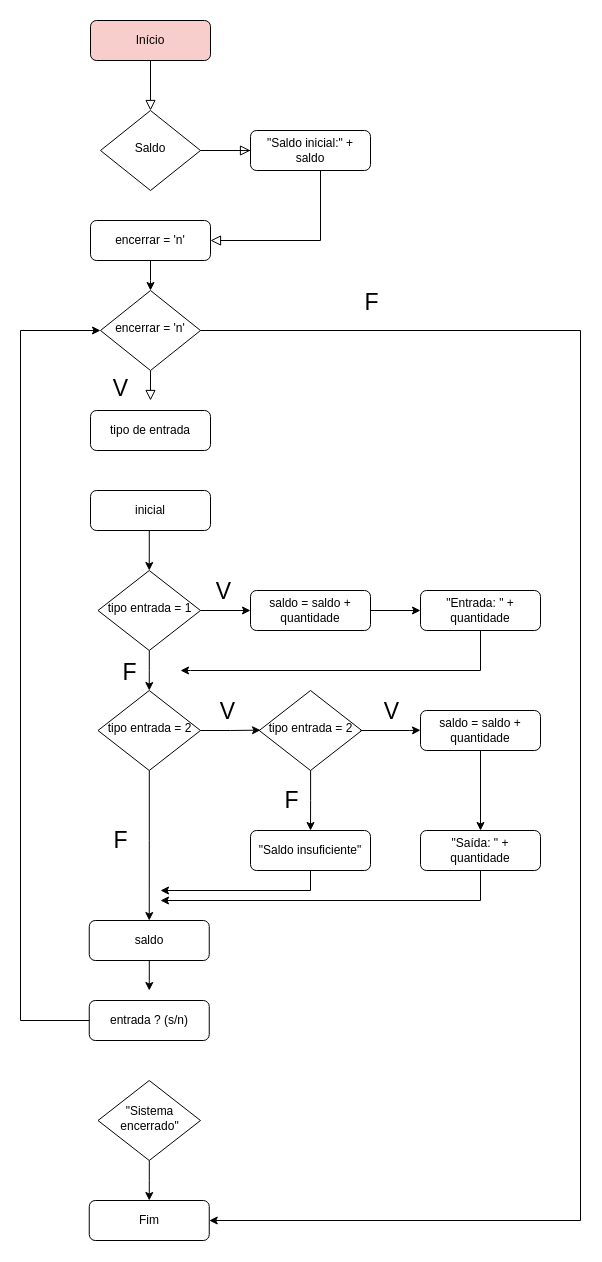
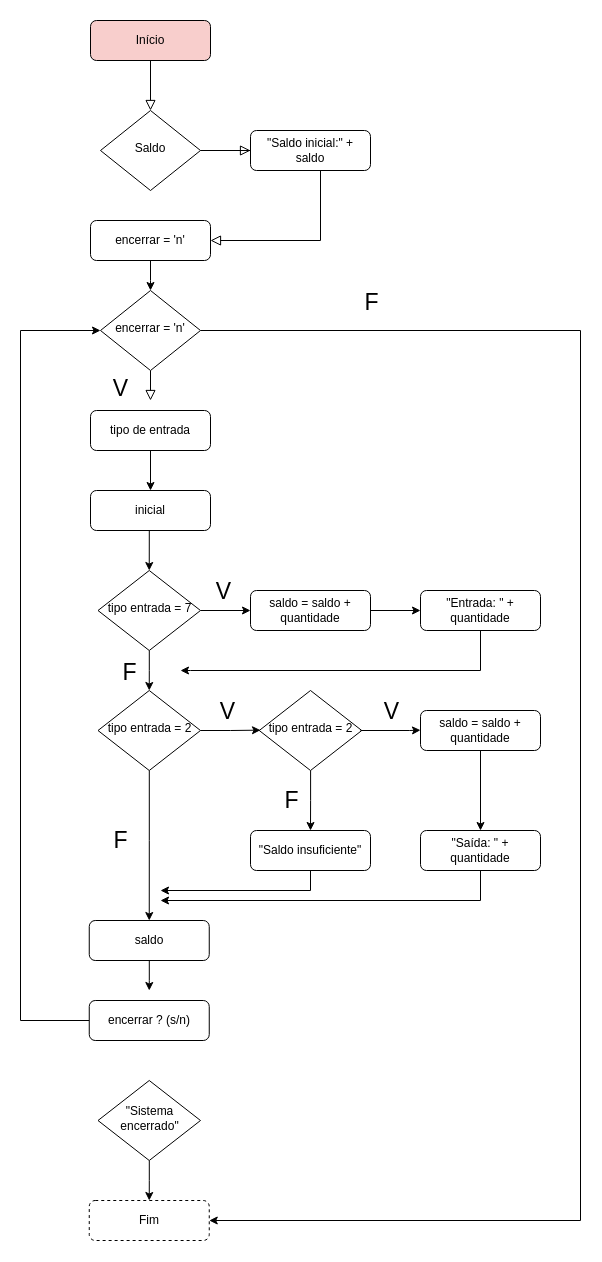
  <mxCell id="0" />
  <mxCell id="1" parent="0" />
  <mxCell id="2" value="" style="rounded=0;html=1;jettySize=auto;orthogonalLoop=1;fontSize=11;endArrow=block;endFill=0;endSize=8;strokeWidth=1;shadow=0;labelBackgroundColor=none;edgeStyle=orthogonalEdgeStyle;" parent="1" source="3" target="6" edge="1"><mxGeometry relative="1" as="geometry" /></mxCell>
  <mxCell id="3" value="Início" style="rounded=1;whiteSpace=wrap;html=1;fontSize=12;glass=0;strokeWidth=1;shadow=0;fillColor=#f8cecc;" parent="1" vertex="1"><mxGeometry x="90" y="20" width="120" height="40" as="geometry" /></mxCell>
  <mxCell id="4" value="" style="rounded=0;html=1;jettySize=auto;orthogonalLoop=1;fontSize=11;endArrow=block;endFill=0;endSize=8;strokeWidth=1;shadow=0;labelBackgroundColor=none;edgeStyle=orthogonalEdgeStyle;entryX=1;entryY=0.5;entryDx=0;entryDy=0;" parent="1" source="6" target="16" edge="1"><mxGeometry y="30" relative="1" as="geometry"><mxPoint as="offset" /><Array as="points"><mxPoint x="320" y="150" /><mxPoint x="320" y="240" /></Array></mxGeometry></mxCell>
  <mxCell id="5" value="" style="edgeStyle=orthogonalEdgeStyle;rounded=0;html=1;jettySize=auto;orthogonalLoop=1;fontSize=11;endArrow=block;endFill=0;endSize=8;strokeWidth=1;shadow=0;labelBackgroundColor=none;" parent="1" source="6" target="7" edge="1"><mxGeometry y="10" relative="1" as="geometry"><mxPoint as="offset" /></mxGeometry></mxCell>
  <mxCell id="6" value="Saldo" style="rhombus;whiteSpace=wrap;html=1;shadow=0;fontFamily=Helvetica;fontSize=12;align=center;strokeWidth=1;spacing=6;spacingTop=-4;" parent="1" vertex="1"><mxGeometry x="100" y="110" width="100" height="80" as="geometry" /></mxCell>
  <mxCell id="7" value="&quot;Saldo inicial:&quot; + saldo" style="rounded=1;whiteSpace=wrap;html=1;fontSize=12;glass=0;strokeWidth=1;shadow=0;" parent="1" vertex="1"><mxGeometry x="250" y="130" width="120" height="40" as="geometry" /></mxCell>
  <mxCell id="8" value="V" style="rounded=0;html=1;jettySize=auto;orthogonalLoop=1;fontSize=23;endArrow=block;endFill=0;endSize=8;strokeWidth=1;shadow=0;labelBackgroundColor=none;edgeStyle=orthogonalEdgeStyle;" parent="1" source="11" edge="1"><mxGeometry x="0.2" y="-30" relative="1" as="geometry"><mxPoint as="offset" /><mxPoint x="150" y="400" as="targetPoint" /></mxGeometry></mxCell>
  <mxCell id="9" style="edgeStyle=orthogonalEdgeStyle;rounded=0;orthogonalLoop=1;jettySize=auto;html=1;exitX=1;exitY=0.5;exitDx=0;exitDy=0;labelBorderColor=none;strokeWidth=1;fontSize=23;entryX=1;entryY=0.5;entryDx=0;entryDy=0;" edge="1" parent="1" source="11" target="49"><mxGeometry relative="1" as="geometry"><mxPoint x="570" y="1220" as="targetPoint" /><Array as="points"><mxPoint x="580" y="330" /><mxPoint x="580" y="1220" /></Array></mxGeometry></mxCell>
  <mxCell id="10" value="F" style="edgeLabel;html=1;align=center;verticalAlign=middle;resizable=0;points=[];fontSize=23;" vertex="1" connectable="0" parent="9"><mxGeometry x="0.022" y="3" relative="1" as="geometry"><mxPoint x="-213" y="-488" as="offset" /></mxGeometry></mxCell>
  <mxCell id="11" value="encerrar = 'n'" style="rhombus;whiteSpace=wrap;html=1;shadow=0;fontFamily=Helvetica;fontSize=12;align=center;strokeWidth=1;spacing=6;spacingTop=-4;" parent="1" vertex="1"><mxGeometry x="100" y="290" width="100" height="80" as="geometry" /></mxCell>
  <mxCell id="12" style="edgeStyle=orthogonalEdgeStyle;rounded=0;orthogonalLoop=1;jettySize=auto;html=1;entryX=0.5;entryY=0;entryDx=0;entryDy=0;strokeWidth=1;fontSize=23;labelPosition=left;verticalLabelPosition=middle;align=left;verticalAlign=middle;labelBorderColor=none;exitX=0.5;exitY=1;exitDx=0;exitDy=0;" edge="1" parent="1" source="17" target="21"><mxGeometry relative="1" as="geometry"><mxPoint x="90" y="570" as="sourcePoint" /><Array as="points"><mxPoint x="149" y="530" /></Array></mxGeometry></mxCell>
+ <mxCell id="13" value="" style="edgeStyle=orthogonalEdgeStyle;rounded=0;orthogonalLoop=1;jettySize=auto;html=1;labelBorderColor=none;strokeWidth=1;fontSize=23;" edge="1" parent="1" source="14" target="17"><mxGeometry relative="1" as="geometry" /></mxCell>
  <mxCell id="14" value="tipo de entrada" style="rounded=1;whiteSpace=wrap;html=1;fontSize=12;glass=0;strokeWidth=1;shadow=0;" parent="1" vertex="1"><mxGeometry x="90" y="410" width="120" height="40" as="geometry" /></mxCell>
  <mxCell id="15" value="" style="edgeStyle=orthogonalEdgeStyle;rounded=0;orthogonalLoop=1;jettySize=auto;html=1;" edge="1" parent="1" source="16"><mxGeometry relative="1" as="geometry"><mxPoint x="150" y="290" as="targetPoint" /></mxGeometry></mxCell>
  <mxCell id="16" value="encerrar = 'n'" style="rounded=1;whiteSpace=wrap;html=1;fontSize=12;glass=0;strokeWidth=1;shadow=0;" parent="1" vertex="1"><mxGeometry x="90" y="220" width="120" height="40" as="geometry" /></mxCell>
  <mxCell id="17" value="inicial" style="rounded=1;whiteSpace=wrap;html=1;fontSize=12;glass=0;strokeWidth=1;shadow=0;" vertex="1" parent="1"><mxGeometry x="90" y="490" width="120" height="40" as="geometry" /></mxCell>
  <mxCell id="18" style="edgeStyle=orthogonalEdgeStyle;rounded=0;orthogonalLoop=1;jettySize=auto;html=1;entryX=0;entryY=0.5;entryDx=0;entryDy=0;labelBorderColor=none;strokeWidth=1;fontSize=23;" edge="1" parent="1" source="21" target="23"><mxGeometry relative="1" as="geometry" /></mxCell>
  <mxCell id="19" value="V" style="edgeLabel;html=1;align=center;verticalAlign=middle;resizable=0;points=[];fontSize=23;" vertex="1" connectable="0" parent="18"><mxGeometry x="-0.133" relative="1" as="geometry"><mxPoint y="-20" as="offset" /></mxGeometry></mxCell>
  <mxCell id="20" style="edgeStyle=orthogonalEdgeStyle;rounded=0;orthogonalLoop=1;jettySize=auto;html=1;entryX=0.5;entryY=0;entryDx=0;entryDy=0;labelBorderColor=none;strokeWidth=1;fontSize=23;" edge="1" parent="1" source="21" target="29"><mxGeometry relative="1" as="geometry" /></mxCell>
- <mxCell id="21" value="tipo entrada = 1" style="rhombus;whiteSpace=wrap;html=1;shadow=0;fontFamily=Helvetica;fontSize=12;align=center;strokeWidth=1;spacing=6;spacingTop=-4;" vertex="1" parent="1"><mxGeometry x="97.5" y="570" width="102.5" height="80" as="geometry" /></mxCell>
+ <mxCell id="21" value="tipo entrada = 7" style="rhombus;whiteSpace=wrap;html=1;shadow=0;fontFamily=Helvetica;fontSize=12;align=center;strokeWidth=1;spacing=6;spacingTop=-4;" vertex="1" parent="1"><mxGeometry x="97.5" y="570" width="102.5" height="80" as="geometry" /></mxCell>
  <mxCell id="22" style="edgeStyle=orthogonalEdgeStyle;rounded=0;orthogonalLoop=1;jettySize=auto;html=1;exitX=1;exitY=0.5;exitDx=0;exitDy=0;entryX=0;entryY=0.5;entryDx=0;entryDy=0;labelBorderColor=none;strokeWidth=1;fontSize=23;" edge="1" parent="1" source="23" target="25"><mxGeometry relative="1" as="geometry" /></mxCell>
  <mxCell id="23" value="saldo = saldo + quantidade" style="rounded=1;whiteSpace=wrap;html=1;fontSize=12;glass=0;strokeWidth=1;shadow=0;" vertex="1" parent="1"><mxGeometry x="250" y="590" width="120" height="40" as="geometry" /></mxCell>
  <mxCell id="24" style="edgeStyle=orthogonalEdgeStyle;rounded=0;orthogonalLoop=1;jettySize=auto;html=1;labelBorderColor=none;strokeWidth=1;fontSize=23;" edge="1" parent="1" source="25"><mxGeometry relative="1" as="geometry"><mxPoint x="180" y="670" as="targetPoint" /><Array as="points"><mxPoint x="480" y="670" /><mxPoint x="190" y="670" /></Array></mxGeometry></mxCell>
  <mxCell id="25" value="&quot;Entrada: &quot; + quantidade" style="rounded=1;whiteSpace=wrap;html=1;fontSize=12;glass=0;strokeWidth=1;shadow=0;" vertex="1" parent="1"><mxGeometry x="420" y="590" width="120" height="40" as="geometry" /></mxCell>
  <mxCell id="26" value="F" style="edgeLabel;html=1;align=center;verticalAlign=middle;resizable=0;points=[];fontSize=23;" vertex="1" connectable="0" parent="1"><mxGeometry x="138.759" y="570.004" as="geometry"><mxPoint x="-10" y="101" as="offset" /></mxGeometry></mxCell>
  <mxCell id="27" style="edgeStyle=orthogonalEdgeStyle;rounded=0;orthogonalLoop=1;jettySize=auto;html=1;entryX=0.5;entryY=0;entryDx=0;entryDy=0;labelBorderColor=none;strokeWidth=1;fontSize=23;" edge="1" parent="1" source="29" target="44"><mxGeometry relative="1" as="geometry"><Array as="points"><mxPoint x="149" y="840" /><mxPoint x="149" y="840" /></Array></mxGeometry></mxCell>
  <mxCell id="28" value="F" style="edgeLabel;html=1;align=center;verticalAlign=middle;resizable=0;points=[];fontSize=23;" vertex="1" connectable="0" parent="27"><mxGeometry x="-0.165" relative="1" as="geometry"><mxPoint x="-29" y="7" as="offset" /></mxGeometry></mxCell>
  <mxCell id="29" value="tipo entrada = 2" style="rhombus;whiteSpace=wrap;html=1;shadow=0;fontFamily=Helvetica;fontSize=12;align=center;strokeWidth=1;spacing=6;spacingTop=-4;" vertex="1" parent="1"><mxGeometry x="97.5" y="690" width="102.5" height="80" as="geometry" /></mxCell>
  <mxCell id="30" style="edgeStyle=orthogonalEdgeStyle;rounded=0;orthogonalLoop=1;jettySize=auto;html=1;entryX=0.5;entryY=0;entryDx=0;entryDy=0;labelBorderColor=none;strokeWidth=1;fontSize=23;" edge="1" parent="1" source="32" target="38"><mxGeometry relative="1" as="geometry" /></mxCell>
  <mxCell id="31" value="F" style="edgeLabel;html=1;align=center;verticalAlign=middle;resizable=0;points=[];fontSize=23;" vertex="1" connectable="0" parent="30"><mxGeometry x="-0.291" relative="1" as="geometry"><mxPoint x="-20" y="9" as="offset" /></mxGeometry></mxCell>
  <mxCell id="32" value="tipo entrada = 2" style="rhombus;whiteSpace=wrap;html=1;shadow=0;fontFamily=Helvetica;fontSize=12;align=center;strokeWidth=1;spacing=6;spacingTop=-4;" vertex="1" parent="1"><mxGeometry x="258.75" y="690" width="102.5" height="80" as="geometry" /></mxCell>
  <mxCell id="33" style="edgeStyle=orthogonalEdgeStyle;rounded=0;orthogonalLoop=1;jettySize=auto;html=1;entryX=0.5;entryY=0;entryDx=0;entryDy=0;labelBorderColor=none;strokeWidth=1;fontSize=23;" edge="1" parent="1" source="34" target="36"><mxGeometry relative="1" as="geometry" /></mxCell>
  <mxCell id="34" value="saldo = saldo + quantidade" style="rounded=1;whiteSpace=wrap;html=1;fontSize=12;glass=0;strokeWidth=1;shadow=0;" vertex="1" parent="1"><mxGeometry x="420" y="710" width="120" height="40" as="geometry" /></mxCell>
  <mxCell id="35" style="edgeStyle=orthogonalEdgeStyle;rounded=0;orthogonalLoop=1;jettySize=auto;html=1;labelBorderColor=none;strokeWidth=1;fontSize=23;" edge="1" parent="1" source="36"><mxGeometry relative="1" as="geometry"><mxPoint x="160" y="900" as="targetPoint" /><Array as="points"><mxPoint x="480" y="900" /></Array></mxGeometry></mxCell>
  <mxCell id="36" value="&quot;Saída: &quot; + quantidade" style="rounded=1;whiteSpace=wrap;html=1;fontSize=12;glass=0;strokeWidth=1;shadow=0;" vertex="1" parent="1"><mxGeometry x="420" y="830" width="120" height="40" as="geometry" /></mxCell>
  <mxCell id="37" style="edgeStyle=orthogonalEdgeStyle;rounded=0;orthogonalLoop=1;jettySize=auto;html=1;exitX=0.5;exitY=1;exitDx=0;exitDy=0;labelBorderColor=none;strokeWidth=1;fontSize=23;" edge="1" parent="1" source="38"><mxGeometry relative="1" as="geometry"><mxPoint x="160" y="890" as="targetPoint" /><Array as="points"><mxPoint x="310" y="890" /></Array></mxGeometry></mxCell>
  <mxCell id="38" value="&quot;Saldo insuficiente&quot;" style="rounded=1;whiteSpace=wrap;html=1;fontSize=12;glass=0;strokeWidth=1;shadow=0;" vertex="1" parent="1"><mxGeometry x="250" y="830" width="120" height="40" as="geometry" /></mxCell>
  <mxCell id="39" style="edgeStyle=orthogonalEdgeStyle;rounded=0;orthogonalLoop=1;jettySize=auto;html=1;entryX=0;entryY=0.5;entryDx=0;entryDy=0;labelBorderColor=none;strokeWidth=1;fontSize=23;exitX=1;exitY=0.5;exitDx=0;exitDy=0;" edge="1" parent="1" source="29"><mxGeometry relative="1" as="geometry"><mxPoint x="210" y="729.66" as="sourcePoint" /><mxPoint x="260" y="729.66" as="targetPoint" /></mxGeometry></mxCell>
  <mxCell id="40" value="V" style="edgeLabel;html=1;align=center;verticalAlign=middle;resizable=0;points=[];fontSize=23;" vertex="1" connectable="0" parent="39"><mxGeometry x="-0.133" relative="1" as="geometry"><mxPoint y="-20" as="offset" /></mxGeometry></mxCell>
  <mxCell id="41" style="edgeStyle=orthogonalEdgeStyle;rounded=0;orthogonalLoop=1;jettySize=auto;html=1;entryX=0;entryY=0.5;entryDx=0;entryDy=0;labelBorderColor=none;strokeWidth=1;fontSize=23;exitX=1;exitY=0.5;exitDx=0;exitDy=0;" edge="1" parent="1"><mxGeometry relative="1" as="geometry"><mxPoint x="360" y="730" as="sourcePoint" /><mxPoint x="420" y="729.66" as="targetPoint" /><Array as="points"><mxPoint x="408.75" y="729.72" /><mxPoint x="408.75" y="729.72" /></Array></mxGeometry></mxCell>
  <mxCell id="42" value="V" style="edgeLabel;html=1;align=center;verticalAlign=middle;resizable=0;points=[];fontSize=23;" vertex="1" connectable="0" parent="41"><mxGeometry x="-0.133" relative="1" as="geometry"><mxPoint x="4" y="-20" as="offset" /></mxGeometry></mxCell>
  <mxCell id="43" style="edgeStyle=orthogonalEdgeStyle;rounded=0;orthogonalLoop=1;jettySize=auto;html=1;labelBorderColor=none;strokeWidth=1;fontSize=23;" edge="1" parent="1" source="44"><mxGeometry relative="1" as="geometry"><mxPoint x="148.75" y="990" as="targetPoint" /></mxGeometry></mxCell>
  <mxCell id="44" value="saldo" style="rounded=1;whiteSpace=wrap;html=1;fontSize=12;glass=0;strokeWidth=1;shadow=0;" vertex="1" parent="1"><mxGeometry x="88.75" y="920" width="120" height="40" as="geometry" /></mxCell>
  <mxCell id="45" style="edgeStyle=orthogonalEdgeStyle;rounded=0;orthogonalLoop=1;jettySize=auto;html=1;labelBorderColor=none;strokeWidth=1;fontSize=23;entryX=0;entryY=0.5;entryDx=0;entryDy=0;" edge="1" parent="1" source="46" target="11"><mxGeometry relative="1" as="geometry"><mxPoint x="50" y="330" as="targetPoint" /><Array as="points"><mxPoint x="20" y="1020" /><mxPoint x="20" y="330" /></Array></mxGeometry></mxCell>
- <mxCell id="46" value="entrada ? (s/n)" style="rounded=1;whiteSpace=wrap;html=1;fontSize=12;glass=0;strokeWidth=1;shadow=0;" vertex="1" parent="1"><mxGeometry x="88.75" y="1000" width="120" height="40" as="geometry" /></mxCell>
+ <mxCell id="46" value="encerrar ? (s/n)" style="rounded=1;whiteSpace=wrap;html=1;fontSize=12;glass=0;strokeWidth=1;shadow=0;" vertex="1" parent="1"><mxGeometry x="88.75" y="1000" width="120" height="40" as="geometry" /></mxCell>
  <mxCell id="47" style="edgeStyle=orthogonalEdgeStyle;rounded=0;orthogonalLoop=1;jettySize=auto;html=1;entryX=0.5;entryY=0;entryDx=0;entryDy=0;labelBorderColor=none;strokeWidth=1;fontSize=23;" edge="1" parent="1" source="48" target="49"><mxGeometry relative="1" as="geometry" /></mxCell>
  <mxCell id="48" value="&quot;Sistema encerrado&quot;" style="rhombus;whiteSpace=wrap;html=1;shadow=0;fontFamily=Helvetica;fontSize=12;align=center;strokeWidth=1;spacing=6;spacingTop=-4;" vertex="1" parent="1"><mxGeometry x="97.5" y="1080" width="102.5" height="80" as="geometry" /></mxCell>
- <mxCell id="49" value="Fim" style="rounded=1;whiteSpace=wrap;html=1;fontSize=12;glass=0;strokeWidth=1;shadow=0;" vertex="1" parent="1"><mxGeometry x="88.75" y="1200" width="120" height="40" as="geometry" /></mxCell>
+ <mxCell id="49" value="Fim" style="rounded=1;whiteSpace=wrap;html=1;fontSize=12;glass=0;strokeWidth=1;shadow=0;dashed=1;" vertex="1" parent="1"><mxGeometry x="88.75" y="1200" width="120" height="40" as="geometry" /></mxCell>
